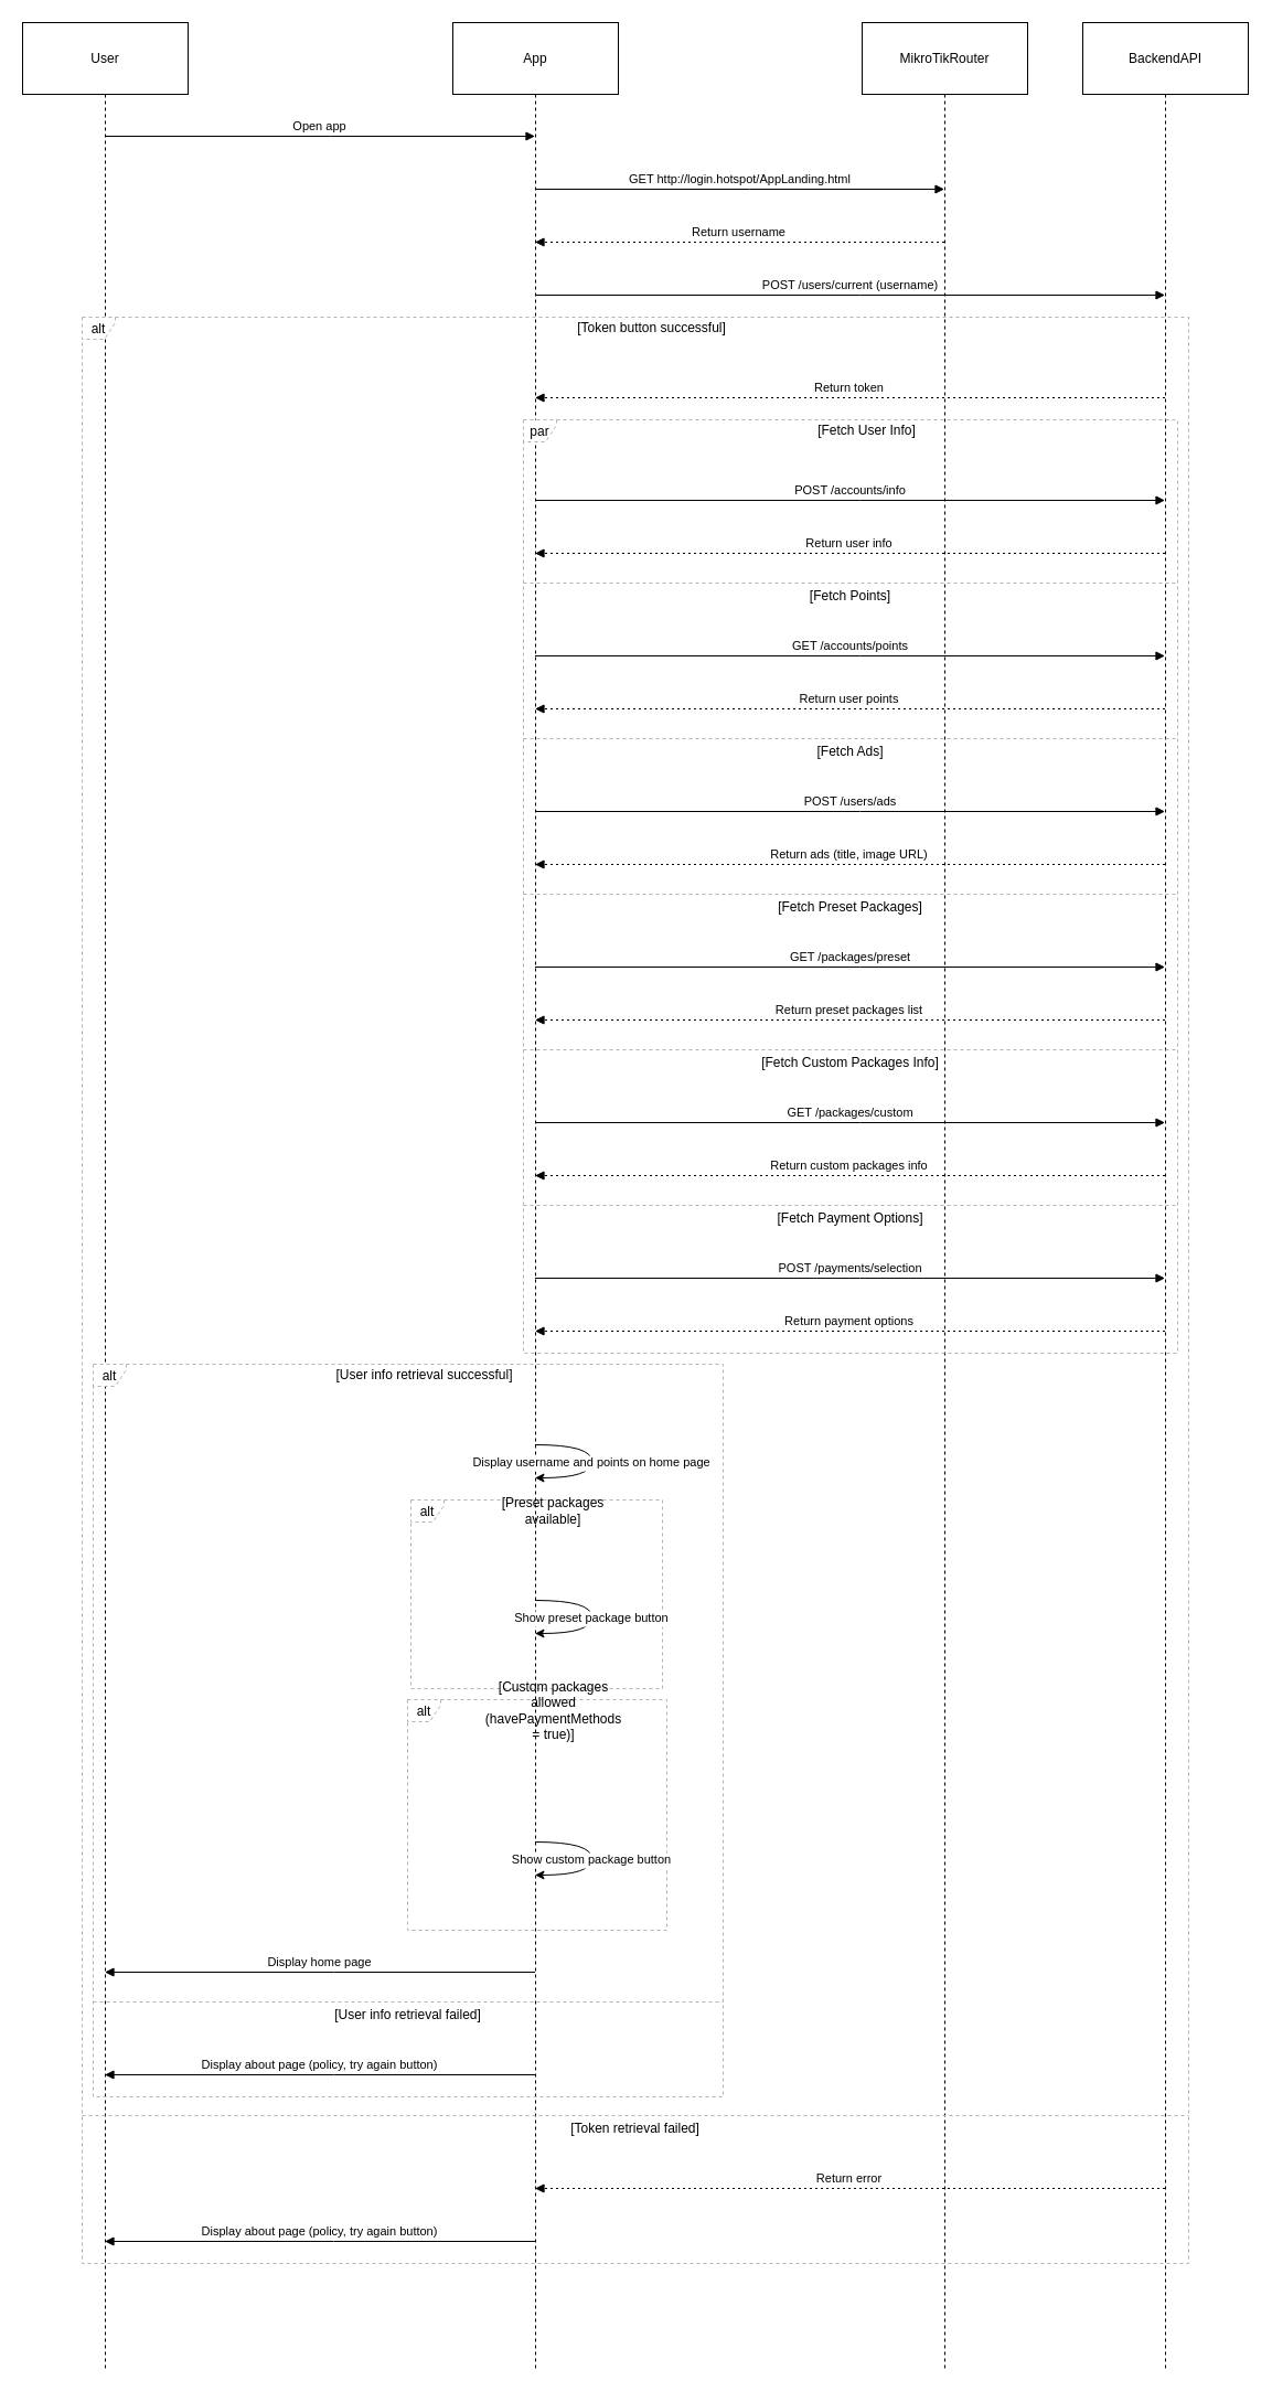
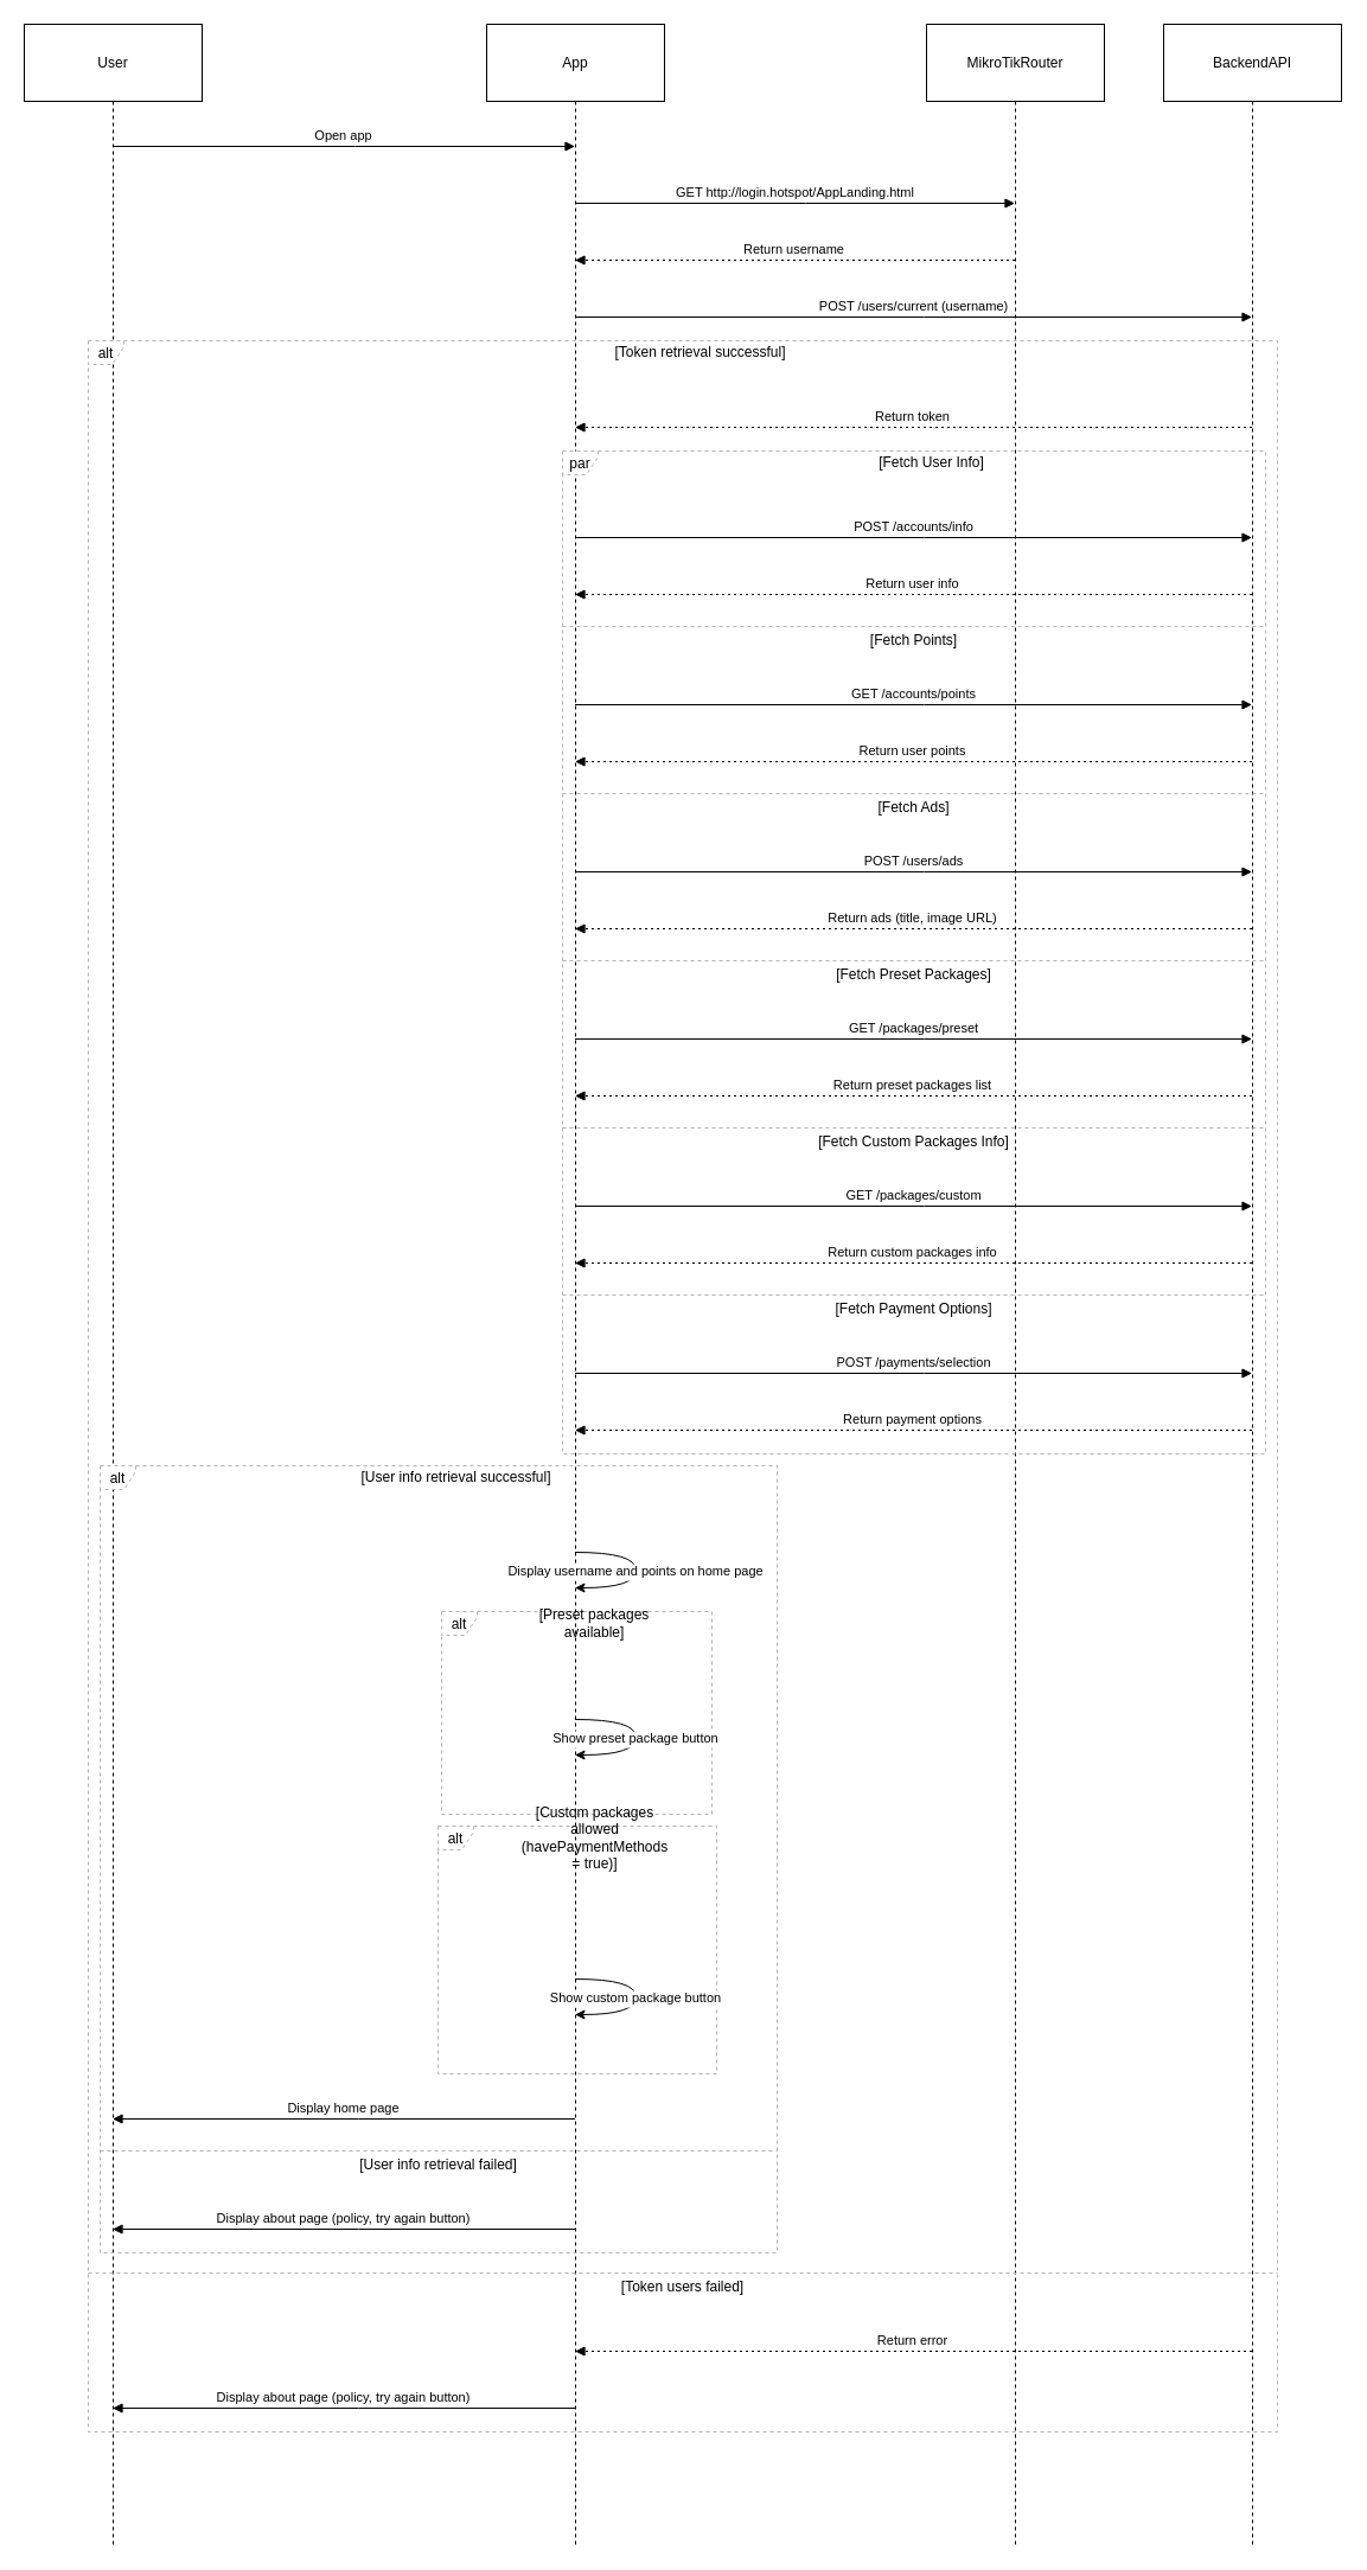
  <mxCell id="0" />
  <mxCell id="1" parent="0" />
  <mxCell id="2" value="User" style="shape=umlLifeline;perimeter=lifelinePerimeter;whiteSpace=wrap;container=1;dropTarget=0;collapsible=0;recursiveResize=0;outlineConnect=0;portConstraint=eastwest;newEdgeStyle={&quot;edgeStyle&quot;:&quot;elbowEdgeStyle&quot;,&quot;elbow&quot;:&quot;vertical&quot;,&quot;curved&quot;:0,&quot;rounded&quot;:0};size=65;" vertex="1" parent="1"><mxGeometry x="20" y="20" width="150" height="2126" as="geometry" /></mxCell>
  <mxCell id="3" value="App" style="shape=umlLifeline;perimeter=lifelinePerimeter;whiteSpace=wrap;container=1;dropTarget=0;collapsible=0;recursiveResize=0;outlineConnect=0;portConstraint=eastwest;newEdgeStyle={&quot;edgeStyle&quot;:&quot;elbowEdgeStyle&quot;,&quot;elbow&quot;:&quot;vertical&quot;,&quot;curved&quot;:0,&quot;rounded&quot;:0};size=65;" vertex="1" parent="1"><mxGeometry x="410" y="20" width="150" height="2126" as="geometry" /></mxCell>
  <mxCell id="4" value="MikroTikRouter" style="shape=umlLifeline;perimeter=lifelinePerimeter;whiteSpace=wrap;container=1;dropTarget=0;collapsible=0;recursiveResize=0;outlineConnect=0;portConstraint=eastwest;newEdgeStyle={&quot;edgeStyle&quot;:&quot;elbowEdgeStyle&quot;,&quot;elbow&quot;:&quot;vertical&quot;,&quot;curved&quot;:0,&quot;rounded&quot;:0};size=65;" vertex="1" parent="1"><mxGeometry x="781" y="20" width="150" height="2126" as="geometry" /></mxCell>
  <mxCell id="5" value="BackendAPI" style="shape=umlLifeline;perimeter=lifelinePerimeter;whiteSpace=wrap;container=1;dropTarget=0;collapsible=0;recursiveResize=0;outlineConnect=0;portConstraint=eastwest;newEdgeStyle={&quot;edgeStyle&quot;:&quot;elbowEdgeStyle&quot;,&quot;elbow&quot;:&quot;vertical&quot;,&quot;curved&quot;:0,&quot;rounded&quot;:0};size=65;" vertex="1" parent="1"><mxGeometry x="981" y="20" width="150" height="2126" as="geometry" /></mxCell>
  <mxCell id="6" value="par" style="shape=umlFrame;dashed=1;pointerEvents=0;dropTarget=0;strokeColor=#B3B3B3;height=20;width=30" vertex="1" parent="1"><mxGeometry x="474" y="380" width="593" height="846" as="geometry" /></mxCell>
  <mxCell id="7" value="[Fetch User Info]" style="text;strokeColor=none;fillColor=none;align=center;verticalAlign=middle;whiteSpace=wrap;" vertex="1" parent="6"><mxGeometry x="30" width="563" height="20" as="geometry" /></mxCell>
  <mxCell id="8" value="[Fetch Points]" style="shape=line;dashed=1;whiteSpace=wrap;verticalAlign=top;labelPosition=center;verticalLabelPosition=middle;align=center;strokeColor=#B3B3B3;" vertex="1" parent="6"><mxGeometry y="146" width="593" height="4" as="geometry" /></mxCell>
  <mxCell id="9" value="[Fetch Ads]" style="shape=line;dashed=1;whiteSpace=wrap;verticalAlign=top;labelPosition=center;verticalLabelPosition=middle;align=center;strokeColor=#B3B3B3;" vertex="1" parent="6"><mxGeometry y="287" width="593" height="4" as="geometry" /></mxCell>
  <mxCell id="10" value="[Fetch Preset Packages]" style="shape=line;dashed=1;whiteSpace=wrap;verticalAlign=top;labelPosition=center;verticalLabelPosition=middle;align=center;strokeColor=#B3B3B3;" vertex="1" parent="6"><mxGeometry y="428" width="593" height="4" as="geometry" /></mxCell>
  <mxCell id="11" value="[Fetch Custom Packages Info]" style="shape=line;dashed=1;whiteSpace=wrap;verticalAlign=top;labelPosition=center;verticalLabelPosition=middle;align=center;strokeColor=#B3B3B3;" vertex="1" parent="6"><mxGeometry y="569" width="593" height="4" as="geometry" /></mxCell>
  <mxCell id="12" value="[Fetch Payment Options]" style="shape=line;dashed=1;whiteSpace=wrap;verticalAlign=top;labelPosition=center;verticalLabelPosition=middle;align=center;strokeColor=#B3B3B3;" vertex="1" parent="6"><mxGeometry y="710" width="593" height="4" as="geometry" /></mxCell>
  <mxCell id="13" value="alt" style="shape=umlFrame;dashed=1;pointerEvents=0;dropTarget=0;strokeColor=#B3B3B3;height=20;width=30" vertex="1" parent="1"><mxGeometry x="372" y="1359" width="228" height="171" as="geometry" /></mxCell>
  <mxCell id="14" value="[Preset packages&#10;available]" style="text;strokeColor=none;fillColor=none;align=center;verticalAlign=middle;whiteSpace=wrap;" vertex="1" parent="13"><mxGeometry x="30" width="198" height="20" as="geometry" /></mxCell>
  <mxCell id="15" value="alt" style="shape=umlFrame;dashed=1;pointerEvents=0;dropTarget=0;strokeColor=#B3B3B3;height=20;width=30" vertex="1" parent="1"><mxGeometry x="369" y="1540" width="235" height="209" as="geometry" /></mxCell>
  <mxCell id="16" value="[Custom packages&#10;allowed&#10;(havePaymentMethods&#10;= true)]" style="text;strokeColor=none;fillColor=none;align=center;verticalAlign=middle;whiteSpace=wrap;" vertex="1" parent="15"><mxGeometry x="30" width="205" height="20" as="geometry" /></mxCell>
  <mxCell id="17" value="alt" style="shape=umlFrame;dashed=1;pointerEvents=0;dropTarget=0;strokeColor=#B3B3B3;height=20;width=30" vertex="1" parent="1"><mxGeometry x="84" y="1236" width="571" height="664" as="geometry" /></mxCell>
  <mxCell id="18" value="[User info retrieval successful]" style="text;strokeColor=none;fillColor=none;align=center;verticalAlign=middle;whiteSpace=wrap;" vertex="1" parent="17"><mxGeometry x="30" width="541" height="20" as="geometry" /></mxCell>
  <mxCell id="19" value="[User info retrieval failed]" style="shape=line;dashed=1;whiteSpace=wrap;verticalAlign=top;labelPosition=center;verticalLabelPosition=middle;align=center;strokeColor=#B3B3B3;" vertex="1" parent="17"><mxGeometry y="576" width="571" height="4" as="geometry" /></mxCell>
  <mxCell id="20" value="alt" style="shape=umlFrame;dashed=1;pointerEvents=0;dropTarget=0;strokeColor=#B3B3B3;height=20;width=30" vertex="1" parent="1"><mxGeometry x="74" y="287" width="1003" height="1764" as="geometry" /></mxCell>
- <mxCell id="21" value="[Token button successful]" style="text;strokeColor=none;fillColor=none;align=center;verticalAlign=middle;whiteSpace=wrap;" vertex="1" parent="20"><mxGeometry x="30" width="973" height="20" as="geometry" /></mxCell>
- <mxCell id="22" value="[Token retrieval failed]" style="shape=line;dashed=1;whiteSpace=wrap;verticalAlign=top;labelPosition=center;verticalLabelPosition=middle;align=center;strokeColor=#B3B3B3;" vertex="1" parent="20"><mxGeometry y="1628" width="1003" height="4" as="geometry" /></mxCell>
+ <mxCell id="21" value="[Token retrieval successful]" style="text;strokeColor=none;fillColor=none;align=center;verticalAlign=middle;whiteSpace=wrap;" vertex="1" parent="20"><mxGeometry x="30" width="973" height="20" as="geometry" /></mxCell>
+ <mxCell id="22" value="[Token users failed]" style="shape=line;dashed=1;whiteSpace=wrap;verticalAlign=top;labelPosition=center;verticalLabelPosition=middle;align=center;strokeColor=#B3B3B3;" vertex="1" parent="20"><mxGeometry y="1628" width="1003" height="4" as="geometry" /></mxCell>
  <mxCell id="23" value="Open app" style="verticalAlign=bottom;endArrow=block;edgeStyle=elbowEdgeStyle;elbow=vertical;curved=0;rounded=0;" edge="1" parent="1" source="2" target="3"><mxGeometry relative="1" as="geometry"><Array as="points"><mxPoint x="299" y="123" /></Array></mxGeometry></mxCell>
  <mxCell id="24" value="GET http://login.hotspot/AppLanding.html" style="verticalAlign=bottom;endArrow=block;edgeStyle=elbowEdgeStyle;elbow=vertical;curved=0;rounded=0;" edge="1" parent="1" source="3" target="4"><mxGeometry relative="1" as="geometry"><Array as="points"><mxPoint x="679" y="171" /></Array></mxGeometry></mxCell>
  <mxCell id="25" value="Return username" style="verticalAlign=bottom;endArrow=block;edgeStyle=elbowEdgeStyle;elbow=vertical;curved=0;rounded=0;dashed=1;dashPattern=2 3;" edge="1" parent="1" source="4" target="3"><mxGeometry relative="1" as="geometry"><Array as="points"><mxPoint x="682" y="219" /></Array></mxGeometry></mxCell>
  <mxCell id="26" value="POST /users/current (username)" style="verticalAlign=bottom;endArrow=block;edgeStyle=elbowEdgeStyle;elbow=vertical;curved=0;rounded=0;" edge="1" parent="1" source="3" target="5"><mxGeometry relative="1" as="geometry"><Array as="points"><mxPoint x="779" y="267" /></Array></mxGeometry></mxCell>
  <mxCell id="27" value="Return token" style="verticalAlign=bottom;endArrow=block;edgeStyle=elbowEdgeStyle;elbow=vertical;curved=0;rounded=0;dashed=1;dashPattern=2 3;" edge="1" parent="1" source="5" target="3"><mxGeometry relative="1" as="geometry"><Array as="points"><mxPoint x="782" y="360" /></Array></mxGeometry></mxCell>
  <mxCell id="28" value="POST /accounts/info" style="verticalAlign=bottom;endArrow=block;edgeStyle=elbowEdgeStyle;elbow=vertical;curved=0;rounded=0;" edge="1" parent="1" source="3" target="5"><mxGeometry relative="1" as="geometry"><Array as="points"><mxPoint x="779" y="453" /></Array></mxGeometry></mxCell>
  <mxCell id="29" value="Return user info" style="verticalAlign=bottom;endArrow=block;edgeStyle=elbowEdgeStyle;elbow=vertical;curved=0;rounded=0;dashed=1;dashPattern=2 3;" edge="1" parent="1" source="5" target="3"><mxGeometry relative="1" as="geometry"><Array as="points"><mxPoint x="782" y="501" /></Array></mxGeometry></mxCell>
  <mxCell id="30" value="GET /accounts/points" style="verticalAlign=bottom;endArrow=block;edgeStyle=elbowEdgeStyle;elbow=vertical;curved=0;rounded=0;" edge="1" parent="1" source="3" target="5"><mxGeometry relative="1" as="geometry"><Array as="points"><mxPoint x="779" y="594" /></Array></mxGeometry></mxCell>
  <mxCell id="31" value="Return user points" style="verticalAlign=bottom;endArrow=block;edgeStyle=elbowEdgeStyle;elbow=vertical;curved=0;rounded=0;dashed=1;dashPattern=2 3;" edge="1" parent="1" source="5" target="3"><mxGeometry relative="1" as="geometry"><Array as="points"><mxPoint x="782" y="642" /></Array></mxGeometry></mxCell>
  <mxCell id="32" value="POST /users/ads" style="verticalAlign=bottom;endArrow=block;edgeStyle=elbowEdgeStyle;elbow=vertical;curved=0;rounded=0;" edge="1" parent="1" source="3" target="5"><mxGeometry relative="1" as="geometry"><Array as="points"><mxPoint x="779" y="735" /></Array></mxGeometry></mxCell>
  <mxCell id="33" value="Return ads (title, image URL)" style="verticalAlign=bottom;endArrow=block;edgeStyle=elbowEdgeStyle;elbow=vertical;curved=0;rounded=0;dashed=1;dashPattern=2 3;" edge="1" parent="1" source="5" target="3"><mxGeometry relative="1" as="geometry"><Array as="points"><mxPoint x="782" y="783" /></Array></mxGeometry></mxCell>
  <mxCell id="34" value="GET /packages/preset" style="verticalAlign=bottom;endArrow=block;edgeStyle=elbowEdgeStyle;elbow=vertical;curved=0;rounded=0;" edge="1" parent="1" source="3" target="5"><mxGeometry relative="1" as="geometry"><Array as="points"><mxPoint x="779" y="876" /></Array></mxGeometry></mxCell>
  <mxCell id="35" value="Return preset packages list" style="verticalAlign=bottom;endArrow=block;edgeStyle=elbowEdgeStyle;elbow=vertical;curved=0;rounded=0;dashed=1;dashPattern=2 3;" edge="1" parent="1" source="5" target="3"><mxGeometry relative="1" as="geometry"><Array as="points"><mxPoint x="782" y="924" /></Array></mxGeometry></mxCell>
  <mxCell id="36" value="GET /packages/custom" style="verticalAlign=bottom;endArrow=block;edgeStyle=elbowEdgeStyle;elbow=vertical;curved=0;rounded=0;" edge="1" parent="1" source="3" target="5"><mxGeometry relative="1" as="geometry"><Array as="points"><mxPoint x="779" y="1017" /></Array></mxGeometry></mxCell>
  <mxCell id="37" value="Return custom packages info" style="verticalAlign=bottom;endArrow=block;edgeStyle=elbowEdgeStyle;elbow=vertical;curved=0;rounded=0;dashed=1;dashPattern=2 3;" edge="1" parent="1" source="5" target="3"><mxGeometry relative="1" as="geometry"><Array as="points"><mxPoint x="782" y="1065" /></Array></mxGeometry></mxCell>
  <mxCell id="38" value="POST /payments/selection" style="verticalAlign=bottom;endArrow=block;edgeStyle=elbowEdgeStyle;elbow=vertical;curved=0;rounded=0;" edge="1" parent="1" source="3" target="5"><mxGeometry relative="1" as="geometry"><Array as="points"><mxPoint x="779" y="1158" /></Array></mxGeometry></mxCell>
  <mxCell id="39" value="Return payment options" style="verticalAlign=bottom;endArrow=block;edgeStyle=elbowEdgeStyle;elbow=vertical;curved=0;rounded=0;dashed=1;dashPattern=2 3;" edge="1" parent="1" source="5" target="3"><mxGeometry relative="1" as="geometry"><Array as="points"><mxPoint x="782" y="1206" /></Array></mxGeometry></mxCell>
  <mxCell id="40" value="Display username and points on home page" style="curved=1;rounded=0;" edge="1" parent="1" source="3" target="3"><mxGeometry relative="1" as="geometry"><Array as="points"><mxPoint x="536" y="1309" /><mxPoint x="536" y="1339" /></Array></mxGeometry></mxCell>
  <mxCell id="41" value="Show preset package button" style="curved=1;rounded=0;" edge="1" parent="1" source="3" target="3"><mxGeometry relative="1" as="geometry"><Array as="points"><mxPoint x="536" y="1450" /><mxPoint x="536" y="1480" /></Array></mxGeometry></mxCell>
  <mxCell id="42" value="Show custom package button" style="curved=1;rounded=0;" edge="1" parent="1" source="3" target="3"><mxGeometry relative="1" as="geometry"><Array as="points"><mxPoint x="536" y="1669" /><mxPoint x="536" y="1699" /></Array></mxGeometry></mxCell>
  <mxCell id="43" value="Display home page" style="verticalAlign=bottom;endArrow=block;edgeStyle=elbowEdgeStyle;elbow=vertical;curved=0;rounded=0;" edge="1" parent="1" source="3" target="2"><mxGeometry relative="1" as="geometry"><Array as="points"><mxPoint x="302" y="1787" /></Array></mxGeometry></mxCell>
  <mxCell id="44" value="Display about page (policy, try again button)" style="verticalAlign=bottom;endArrow=block;edgeStyle=elbowEdgeStyle;elbow=vertical;curved=0;rounded=0;" edge="1" parent="1" source="3" target="2"><mxGeometry relative="1" as="geometry"><Array as="points"><mxPoint x="302" y="1880" /></Array></mxGeometry></mxCell>
  <mxCell id="45" value="Return error" style="verticalAlign=bottom;endArrow=block;edgeStyle=elbowEdgeStyle;elbow=vertical;curved=0;rounded=0;dashed=1;dashPattern=2 3;" edge="1" parent="1" source="5" target="3"><mxGeometry relative="1" as="geometry"><Array as="points"><mxPoint x="782" y="1983" /></Array></mxGeometry></mxCell>
  <mxCell id="46" value="Display about page (policy, try again button)" style="verticalAlign=bottom;endArrow=block;edgeStyle=elbowEdgeStyle;elbow=vertical;curved=0;rounded=0;" edge="1" parent="1" source="3" target="2"><mxGeometry relative="1" as="geometry"><Array as="points"><mxPoint x="302" y="2031" /></Array></mxGeometry></mxCell>
